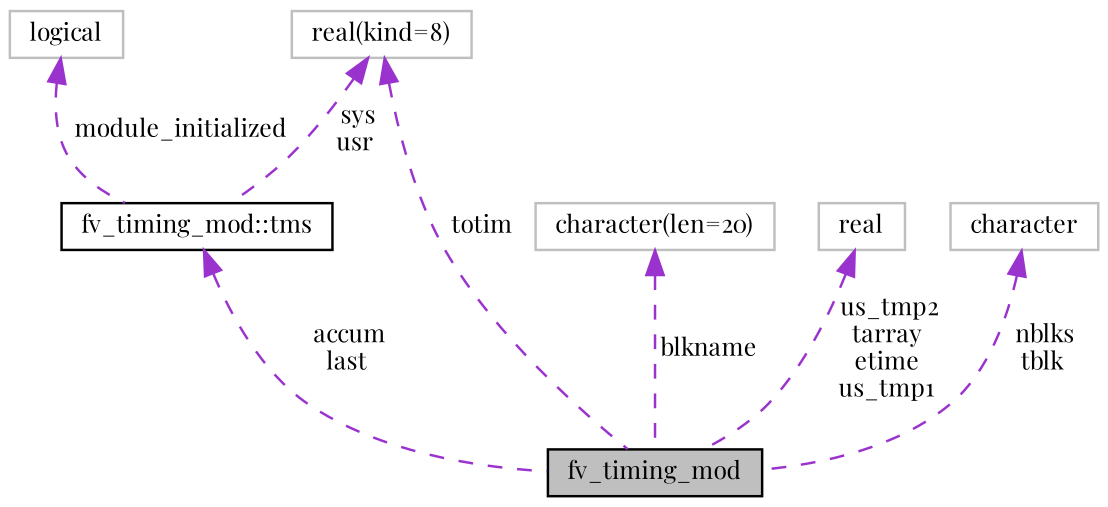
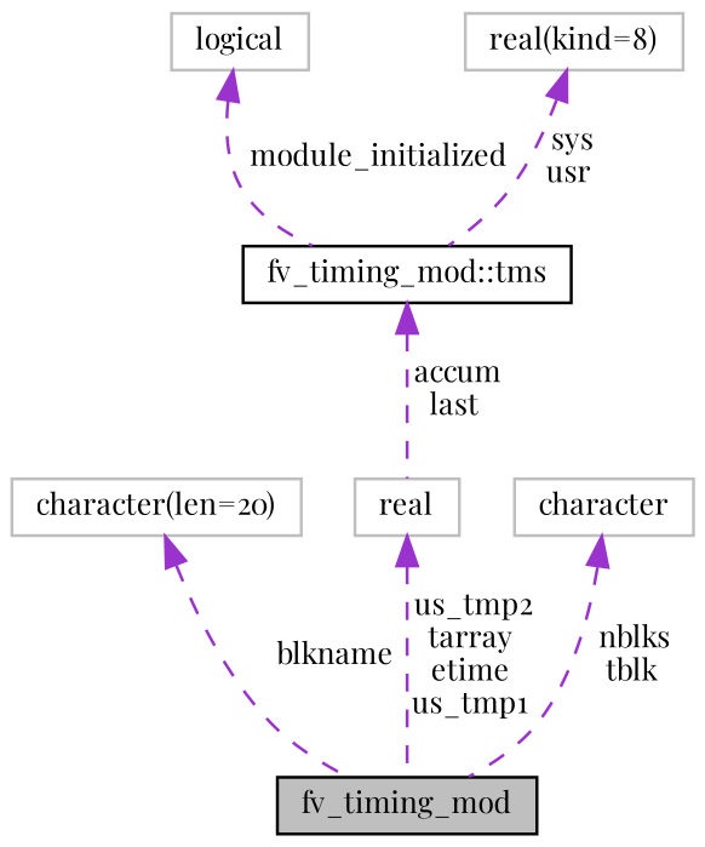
  digraph {
    fontname="Playfair Display"
    node [color=grey75 fillcolor=white fontname="Playfair Display" fontsize=10 shape=record style=filled]
    edge [color=darkorchid3 dir=back fontname="Playfair Display" fontsize=10 labelfontname=Helvetica labelfontsize=10 style=dashed]
    n1 [color=black fillcolor=grey75 fontcolor=black height=0.2 label=fv_timing_mod width=0.4]
    n2 [height=0.2 label=logical width=0.4]
    n3 [color=black height=0.2 label="fv_timing_mod::tms" width=0.4]
    n4 [height=0.2 label="real(kind=8)" width=0.4]
    n5 [height=0.2 label="character(len=20)" width=0.4]
    n6 [height=0.2 label=real width=0.4]
    n7 [height=0.2 label=character width=0.4]
    n2 -> n3 [label=" module_initialized"]
-   n3 -> n1 [label=" accum\nlast"]
-   n4 -> n1 [label=" totim"]
+   n3 -> n6 [label=" accum\nlast"]
    n4 -> n3 [label=" sys\nusr"]
    n5 -> n1 [label=" blkname"]
    n6 -> n1 [label=" us_tmp2\ntarray\netime\nus_tmp1"]
    n7 -> n1 [label=" nblks\ntblk"]
  }
